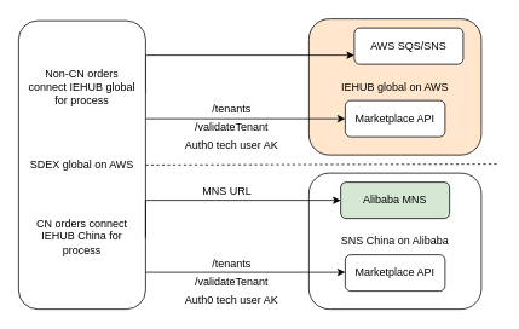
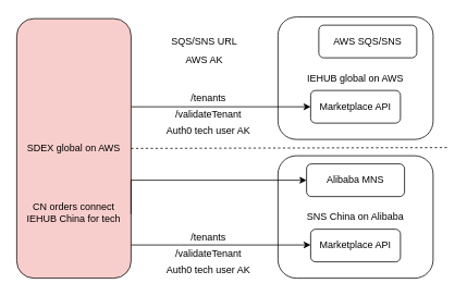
  <mxCell id="0" />
  <mxCell id="1" parent="0" />
- <mxCell id="2" value="IEHUB global on AWS" style="rounded=1;whiteSpace=wrap;html=1;fillColor=#ffe6cc;" vertex="1" parent="1"><mxGeometry x="340" y="20" width="190" height="150" as="geometry" /></mxCell>
+ <mxCell id="2" value="IEHUB global on AWS" style="rounded=1;whiteSpace=wrap;html=1;" vertex="1" parent="1"><mxGeometry x="340" y="20" width="190" height="150" as="geometry" /></mxCell>
  <mxCell id="3" value="AWS SQS/SNS" style="rounded=1;whiteSpace=wrap;html=1;" vertex="1" parent="1"><mxGeometry x="390" y="30" width="120" height="40" as="geometry" /></mxCell>
- <mxCell id="4" style="edgeStyle=orthogonalEdgeStyle;rounded=0;orthogonalLoop=1;jettySize=auto;html=1;exitX=1;exitY=0.25;exitDx=0;exitDy=0;entryX=0;entryY=0.75;entryDx=0;entryDy=0;" edge="1" parent="1" source="6" target="3"><mxGeometry relative="1" as="geometry"><mxPoint x="370" y="58" as="targetPoint" /><Array as="points"><mxPoint x="160" y="60" /></Array></mxGeometry></mxCell>
  <mxCell id="5" style="edgeStyle=orthogonalEdgeStyle;rounded=0;orthogonalLoop=1;jettySize=auto;html=1;" edge="1" parent="1" source="6" target="13"><mxGeometry relative="1" as="geometry"><Array as="points"><mxPoint x="220" y="130" /><mxPoint x="220" y="130" /></Array></mxGeometry></mxCell>
- <mxCell id="6" value="SDEX global on AWS" style="rounded=1;whiteSpace=wrap;html=1;" vertex="1" parent="1"><mxGeometry x="20" y="22" width="140" height="318" as="geometry" /></mxCell>
+ <mxCell id="6" value="SDEX global on AWS" style="rounded=1;whiteSpace=wrap;html=1;fillColor=#f8cecc;" vertex="1" parent="1"><mxGeometry x="20" y="22" width="140" height="318" as="geometry" /></mxCell>
  <mxCell id="7" value="SNS China on Alibaba" style="rounded=1;whiteSpace=wrap;html=1;" vertex="1" parent="1"><mxGeometry x="340" y="190" width="190" height="150" as="geometry" /></mxCell>
- <mxCell id="8" value="Alibaba MNS" style="rounded=1;whiteSpace=wrap;html=1;fillColor=#d5e8d4;" vertex="1" parent="1"><mxGeometry x="375" y="200" width="120" height="40" as="geometry" /></mxCell>
+ <mxCell id="8" value="Alibaba MNS" style="rounded=1;whiteSpace=wrap;html=1;" vertex="1" parent="1"><mxGeometry x="375" y="200" width="120" height="40" as="geometry" /></mxCell>
  <mxCell id="9" style="edgeStyle=orthogonalEdgeStyle;rounded=0;orthogonalLoop=1;jettySize=auto;html=1;exitX=1;exitY=0.25;exitDx=0;exitDy=0;entryX=0;entryY=0.75;entryDx=0;entryDy=0;" edge="1" parent="1"><mxGeometry relative="1" as="geometry"><mxPoint x="160" y="261.5" as="sourcePoint" /><mxPoint x="375" y="220" as="targetPoint" /><Array as="points"><mxPoint x="160" y="220" /></Array></mxGeometry></mxCell>
- <mxCell id="10" value="MNS URL" style="text;html=1;strokeColor=none;fillColor=none;align=center;verticalAlign=middle;whiteSpace=wrap;rounded=0;" vertex="1" parent="1"><mxGeometry x="220" y="200" width="60" height="20" as="geometry" /></mxCell>
+ <mxCell id="11" value="SQS/SNS URL" style="text;html=1;strokeColor=none;fillColor=none;align=center;verticalAlign=middle;whiteSpace=wrap;rounded=0;" vertex="1" parent="1"><mxGeometry x="205" y="40" width="90" height="20" as="geometry" /></mxCell>
+ <mxCell id="12" value="AWS AK" style="text;html=1;strokeColor=none;fillColor=none;align=center;verticalAlign=middle;whiteSpace=wrap;rounded=0;" vertex="1" parent="1"><mxGeometry x="220" y="63" width="60" height="20" as="geometry" /></mxCell>
  <mxCell id="13" value="Marketplace API" style="rounded=1;whiteSpace=wrap;html=1;" vertex="1" parent="1"><mxGeometry x="380" y="110" width="110" height="40" as="geometry" /></mxCell>
  <mxCell id="14" value="Marketplace API" style="rounded=1;whiteSpace=wrap;html=1;" vertex="1" parent="1"><mxGeometry x="380" y="280" width="110" height="40" as="geometry" /></mxCell>
  <mxCell id="15" value="/tenants" style="text;html=1;strokeColor=none;fillColor=none;align=center;verticalAlign=middle;whiteSpace=wrap;rounded=0;" vertex="1" parent="1"><mxGeometry x="225" y="110" width="60" height="20" as="geometry" /></mxCell>
  <mxCell id="16" value="/validateTenant" style="text;html=1;strokeColor=none;fillColor=none;align=center;verticalAlign=middle;whiteSpace=wrap;rounded=0;" vertex="1" parent="1"><mxGeometry x="225" y="130" width="60" height="20" as="geometry" /></mxCell>
  <mxCell id="17" value="/tenants" style="text;html=1;strokeColor=none;fillColor=none;align=center;verticalAlign=middle;whiteSpace=wrap;rounded=0;" vertex="1" parent="1"><mxGeometry x="225" y="280" width="60" height="20" as="geometry" /></mxCell>
  <mxCell id="18" value="/validateTenant" style="text;html=1;strokeColor=none;fillColor=none;align=center;verticalAlign=middle;whiteSpace=wrap;rounded=0;" vertex="1" parent="1"><mxGeometry x="225" y="300" width="60" height="20" as="geometry" /></mxCell>
  <mxCell id="19" style="edgeStyle=orthogonalEdgeStyle;rounded=0;orthogonalLoop=1;jettySize=auto;html=1;" edge="1" parent="1"><mxGeometry relative="1" as="geometry"><mxPoint x="160" y="299.31" as="sourcePoint" /><mxPoint x="380" y="299.31" as="targetPoint" /><Array as="points"><mxPoint x="220" y="299.31" /><mxPoint x="220" y="299.31" /></Array></mxGeometry></mxCell>
  <mxCell id="20" value="Auth0 tech user AK" style="text;html=1;strokeColor=none;fillColor=none;align=center;verticalAlign=middle;whiteSpace=wrap;rounded=0;" vertex="1" parent="1"><mxGeometry x="195" y="320" width="120" height="20" as="geometry" /></mxCell>
  <mxCell id="21" value="Auth0 tech user AK" style="text;html=1;strokeColor=none;fillColor=none;align=center;verticalAlign=middle;whiteSpace=wrap;rounded=0;" vertex="1" parent="1"><mxGeometry x="195" y="150" width="120" height="20" as="geometry" /></mxCell>
- <mxCell id="22" value="CN orders connect IEHUB China for process" style="text;html=1;strokeColor=none;fillColor=none;align=center;verticalAlign=middle;whiteSpace=wrap;rounded=0;" vertex="1" parent="1"><mxGeometry x="30" y="240" width="120" height="40" as="geometry" /></mxCell>
- <mxCell id="23" value="Non-CN orders connect IEHUB global for process" style="text;html=1;strokeColor=none;fillColor=none;align=center;verticalAlign=middle;whiteSpace=wrap;rounded=0;" vertex="1" parent="1"><mxGeometry x="30" y="70" width="120" height="50" as="geometry" /></mxCell>
+ <mxCell id="22" value="CN orders connect IEHUB China for tech" style="text;html=1;strokeColor=none;fillColor=none;align=center;verticalAlign=middle;whiteSpace=wrap;rounded=0;" vertex="1" parent="1"><mxGeometry x="30" y="240" width="120" height="40" as="geometry" /></mxCell>
  <mxCell id="24" value="" style="endArrow=none;dashed=1;html=1;rounded=0;exitX=1;exitY=0.5;exitDx=0;exitDy=0;" edge="1" parent="1" source="6"><mxGeometry width="50" height="50" relative="1" as="geometry"><mxPoint x="-20" y="200" as="sourcePoint" /><mxPoint x="550" y="180" as="targetPoint" /></mxGeometry></mxCell>
